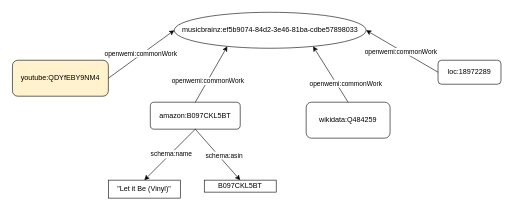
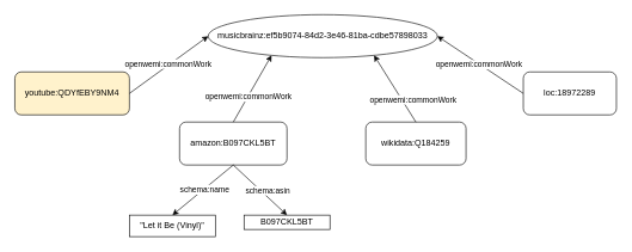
  <mxCell id="0" />
  <mxCell id="1" parent="0" />
  <mxCell id="2" value="youtube:QDYfEBY9NM4" style="rounded=1;whiteSpace=wrap;html=1;fillColor=#fff2cc;" parent="1" vertex="1"><mxGeometry x="20" y="100" width="160" height="60" as="geometry" /></mxCell>
  <mxCell id="3" value="musicbrainz:ef5b9074-84d2-3e46-81ba-cdbe57898033" style="ellipse;whiteSpace=wrap;html=1;" parent="1" vertex="1"><mxGeometry x="290" y="20" width="320" height="60" as="geometry" /></mxCell>
- <mxCell id="4" value="amazon:B097CKL5BT" style="rounded=1;whiteSpace=wrap;html=1;" parent="1" vertex="1"><mxGeometry x="250" y="170" width="150" height="45" as="geometry" /></mxCell>
- <mxCell id="5" value="wikidata:Q484259" style="rounded=1;whiteSpace=wrap;html=1;" parent="1" vertex="1"><mxGeometry x="510" y="170" width="140" height="60" as="geometry" /></mxCell>
+ <mxCell id="4" value="amazon:B097CKL5BT" style="rounded=1;whiteSpace=wrap;html=1;" parent="1" vertex="1"><mxGeometry x="250" y="170" width="150" height="60" as="geometry" /></mxCell>
+ <mxCell id="5" value="wikidata:Q184259" style="rounded=1;whiteSpace=wrap;html=1;" parent="1" vertex="1"><mxGeometry x="510" y="170" width="140" height="60" as="geometry" /></mxCell>
  <mxCell id="6" value="&quot;Let it Be (Vinyl)&quot;" style="rounded=0;whiteSpace=wrap;html=1;" parent="1" vertex="1"><mxGeometry x="180" y="300" width="120" height="30" as="geometry" /></mxCell>
  <mxCell id="7" value="" style="endArrow=classic;html=1;rounded=0;exitX=0.5;exitY=1;exitDx=0;exitDy=0;entryX=0.5;entryY=0;entryDx=0;entryDy=0;" parent="1" source="4" target="6" edge="1"><mxGeometry width="50" height="50" relative="1" as="geometry"><mxPoint x="470" y="310" as="sourcePoint" /><mxPoint x="520" y="260" as="targetPoint" /></mxGeometry></mxCell>
  <mxCell id="8" value="Text" style="edgeLabel;html=1;align=center;verticalAlign=middle;resizable=0;points=[];" parent="7" vertex="1" connectable="0"><mxGeometry x="-0.013" y="-1" relative="1" as="geometry"><mxPoint as="offset" /></mxGeometry></mxCell>
  <mxCell id="9" value="schema:name" style="edgeLabel;html=1;align=center;verticalAlign=middle;resizable=0;points=[];" parent="7" vertex="1" connectable="0"><mxGeometry x="-0.035" y="1" relative="1" as="geometry"><mxPoint as="offset" /></mxGeometry></mxCell>
  <mxCell id="10" value="B097CKL5BT" style="rounded=0;whiteSpace=wrap;html=1;" parent="1" vertex="1"><mxGeometry x="340" y="300" width="120" height="20" as="geometry" /></mxCell>
  <mxCell id="11" value="" style="endArrow=classic;html=1;rounded=0;entryX=0.5;entryY=0;entryDx=0;entryDy=0;exitX=0.5;exitY=1;exitDx=0;exitDy=0;" parent="1" target="10" edge="1" source="4"><mxGeometry width="50" height="50" relative="1" as="geometry"><mxPoint x="450" y="240" as="sourcePoint" /><mxPoint x="480" y="240" as="targetPoint" /></mxGeometry></mxCell>
  <mxCell id="12" value="schema:asin" style="edgeLabel;html=1;align=center;verticalAlign=middle;resizable=0;points=[];" parent="11" vertex="1" connectable="0"><mxGeometry x="0.021" y="-1" relative="1" as="geometry"><mxPoint x="10" y="-1" as="offset" /></mxGeometry></mxCell>
  <mxCell id="13" value="" style="endArrow=classic;html=1;rounded=0;exitX=1;exitY=0.5;exitDx=0;exitDy=0;entryX=0;entryY=0.5;entryDx=0;entryDy=0;" parent="1" source="2" target="3" edge="1"><mxGeometry width="50" height="50" relative="1" as="geometry"><mxPoint x="370" y="160" as="sourcePoint" /><mxPoint x="420" y="110" as="targetPoint" /></mxGeometry></mxCell>
  <mxCell id="14" value="openwemi:commonWork" style="edgeLabel;html=1;align=center;verticalAlign=middle;resizable=0;points=[];" parent="13" vertex="1" connectable="0"><mxGeometry x="0.072" y="-3" relative="1" as="geometry"><mxPoint x="-7" y="-1" as="offset" /></mxGeometry></mxCell>
  <mxCell id="15" value="" style="endArrow=classic;html=1;rounded=0;exitX=0.5;exitY=0;exitDx=0;exitDy=0;entryX=0.25;entryY=1;entryDx=0;entryDy=0;" parent="1" source="4" target="3" edge="1"><mxGeometry width="50" height="50" relative="1" as="geometry"><mxPoint x="440" y="160" as="sourcePoint" /><mxPoint x="490" y="110" as="targetPoint" /></mxGeometry></mxCell>
  <mxCell id="16" value="openwemi:commonWork" style="edgeLabel;html=1;align=center;verticalAlign=middle;resizable=0;points=[];" parent="15" vertex="1" connectable="0"><mxGeometry x="-0.511" y="-1" relative="1" as="geometry"><mxPoint x="7" y="-13" as="offset" /></mxGeometry></mxCell>
  <mxCell id="17" value="" style="endArrow=classic;html=1;rounded=0;entryX=0.75;entryY=1;entryDx=0;entryDy=0;exitX=0.5;exitY=0;exitDx=0;exitDy=0;" parent="1" source="5" target="3" edge="1"><mxGeometry width="50" height="50" relative="1" as="geometry"><mxPoint x="610" y="160" as="sourcePoint" /><mxPoint x="660" y="110" as="targetPoint" /></mxGeometry></mxCell>
  <mxCell id="18" value="openwemi:commonWork" style="edgeLabel;html=1;align=center;verticalAlign=middle;resizable=0;points=[];" parent="17" vertex="1" connectable="0"><mxGeometry x="0.07" y="-3" relative="1" as="geometry"><mxPoint x="24" y="20" as="offset" /></mxGeometry></mxCell>
- <mxCell id="19" value="loc:18972289" style="rounded=1;whiteSpace=wrap;html=1;" vertex="1" parent="1"><mxGeometry x="730" y="100" width="105" height="40" as="geometry" /></mxCell>
+ <mxCell id="19" value="loc:18972289" style="rounded=1;whiteSpace=wrap;html=1;" vertex="1" parent="1"><mxGeometry x="730" y="100" width="130" height="60" as="geometry" /></mxCell>
  <mxCell id="20" value="" style="endArrow=classic;html=1;rounded=0;entryX=1;entryY=0.5;entryDx=0;entryDy=0;exitX=0;exitY=0.5;exitDx=0;exitDy=0;" edge="1" parent="1" source="19" target="3"><mxGeometry width="50" height="50" relative="1" as="geometry"><mxPoint x="810" y="70" as="sourcePoint" /><mxPoint x="730" y="-10" as="targetPoint" /></mxGeometry></mxCell>
  <mxCell id="21" value="openwemi:commonWork" style="edgeLabel;html=1;align=center;verticalAlign=middle;resizable=0;points=[];" vertex="1" connectable="0" parent="20"><mxGeometry x="0.07" y="-3" relative="1" as="geometry"><mxPoint y="5" as="offset" /></mxGeometry></mxCell>
